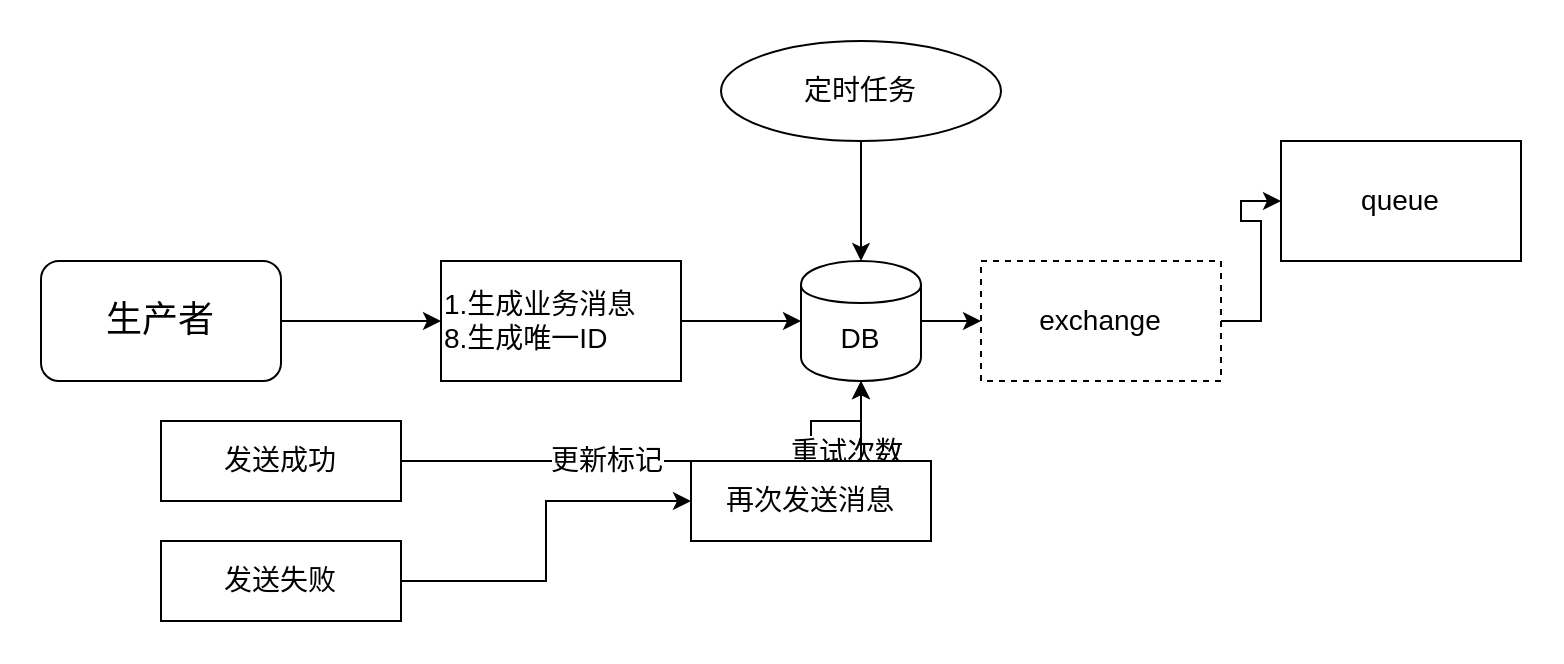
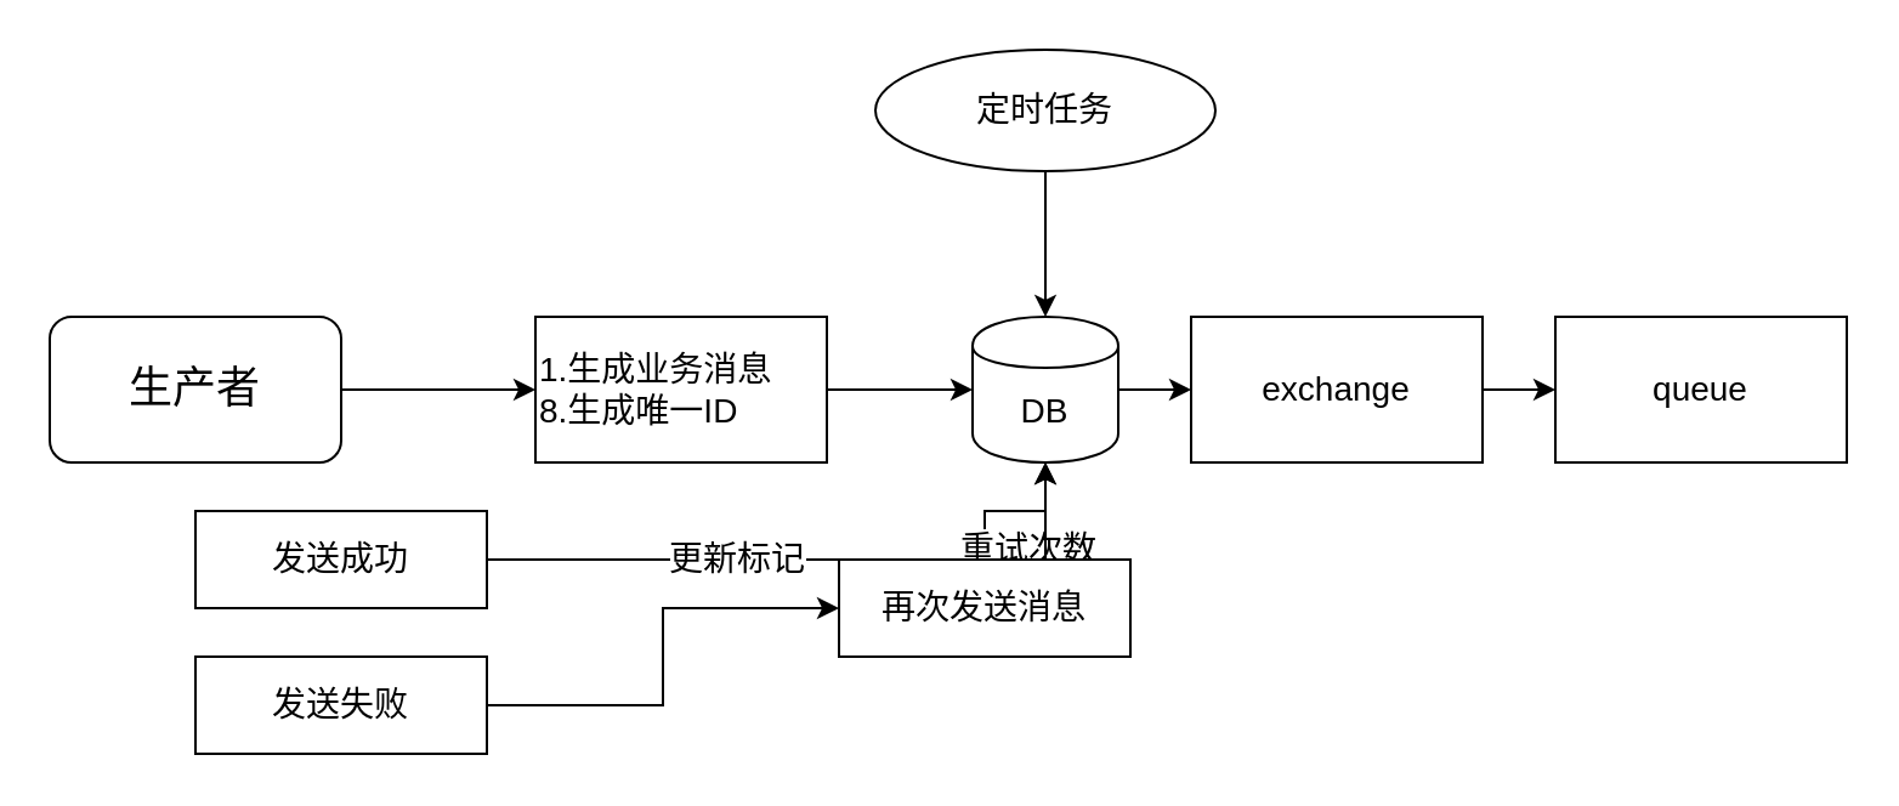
  <mxCell id="0" />
  <mxCell id="1" parent="0" />
  <mxCell id="2" value="" style="edgeStyle=orthogonalEdgeStyle;rounded=0;orthogonalLoop=1;jettySize=auto;html=1;fontSize=14;" edge="1" parent="1" source="3" target="8"><mxGeometry relative="1" as="geometry" /></mxCell>
  <mxCell id="3" value="1.生成业务消息&lt;br&gt;8.生成唯一ID" style="rounded=0;whiteSpace=wrap;html=1;fontSize=14;align=left;" vertex="1" parent="1"><mxGeometry x="220" y="130" width="120" height="60" as="geometry" /></mxCell>
  <mxCell id="4" value="" style="edgeStyle=orthogonalEdgeStyle;rounded=0;orthogonalLoop=1;jettySize=auto;html=1;fontSize=14;" edge="1" parent="1" source="5" target="6"><mxGeometry relative="1" as="geometry" /></mxCell>
- <mxCell id="5" value="exchange" style="whiteSpace=wrap;html=1;rounded=0;fontSize=14;align=center;dashed=1;" vertex="1" parent="1"><mxGeometry x="490" y="130" width="120" height="60" as="geometry" /></mxCell>
- <mxCell id="6" value="queue" style="whiteSpace=wrap;html=1;rounded=0;fontSize=14;" vertex="1" parent="1"><mxGeometry x="640" y="70" width="120" height="60" as="geometry" /></mxCell>
+ <mxCell id="5" value="exchange" style="whiteSpace=wrap;html=1;rounded=0;fontSize=14;align=center;" vertex="1" parent="1"><mxGeometry x="490" y="130" width="120" height="60" as="geometry" /></mxCell>
+ <mxCell id="6" value="queue" style="whiteSpace=wrap;html=1;rounded=0;fontSize=14;" vertex="1" parent="1"><mxGeometry x="640" y="130" width="120" height="60" as="geometry" /></mxCell>
  <mxCell id="7" value="" style="edgeStyle=orthogonalEdgeStyle;rounded=0;orthogonalLoop=1;jettySize=auto;html=1;fontSize=14;" edge="1" parent="1" source="8" target="5"><mxGeometry relative="1" as="geometry" /></mxCell>
  <mxCell id="8" value="DB" style="shape=cylinder;whiteSpace=wrap;html=1;boundedLbl=1;backgroundOutline=1;rounded=0;fontSize=14;align=center;" vertex="1" parent="1"><mxGeometry x="400" y="130" width="60" height="60" as="geometry" /></mxCell>
  <mxCell id="9" style="edgeStyle=orthogonalEdgeStyle;rounded=0;orthogonalLoop=1;jettySize=auto;html=1;fontSize=14;entryX=0.5;entryY=1;entryDx=0;entryDy=0;" edge="1" parent="1" source="11" target="8"><mxGeometry relative="1" as="geometry"><mxPoint x="420" y="190" as="targetPoint" /></mxGeometry></mxCell>
  <mxCell id="10" value="重试次数" style="edgeLabel;html=1;align=center;verticalAlign=middle;resizable=0;points=[];fontSize=14;" vertex="1" connectable="0" parent="9"><mxGeometry x="0.231" y="-3" relative="1" as="geometry"><mxPoint x="-3" y="12" as="offset" /></mxGeometry></mxCell>
  <mxCell id="11" value="再次发送消息" style="rounded=0;whiteSpace=wrap;html=1;fontSize=14;align=center;" vertex="1" parent="1"><mxGeometry x="345" y="230" width="120" height="40" as="geometry" /></mxCell>
  <mxCell id="12" style="edgeStyle=orthogonalEdgeStyle;rounded=0;orthogonalLoop=1;jettySize=auto;html=1;entryX=0.5;entryY=0;entryDx=0;entryDy=0;fontSize=14;" edge="1" parent="1" source="13" target="8"><mxGeometry relative="1" as="geometry" /></mxCell>
  <mxCell id="13" value="定时任务" style="ellipse;whiteSpace=wrap;html=1;fontSize=14;align=center;" vertex="1" parent="1"><mxGeometry x="360" y="20" width="140" height="50" as="geometry" /></mxCell>
  <mxCell id="14" style="edgeStyle=orthogonalEdgeStyle;rounded=0;orthogonalLoop=1;jettySize=auto;html=1;entryX=0;entryY=0.5;entryDx=0;entryDy=0;fontSize=14;" edge="1" parent="1" source="15" target="3"><mxGeometry relative="1" as="geometry" /></mxCell>
  <mxCell id="15" value="&lt;font style=&quot;font-size: 18px&quot;&gt;生产者&lt;/font&gt;" style="rounded=1;whiteSpace=wrap;html=1;fontSize=14;align=center;" vertex="1" parent="1"><mxGeometry x="20" y="130" width="120" height="60" as="geometry" /></mxCell>
  <mxCell id="16" style="edgeStyle=orthogonalEdgeStyle;rounded=0;orthogonalLoop=1;jettySize=auto;html=1;entryX=0;entryY=0.5;entryDx=0;entryDy=0;fontSize=14;" edge="1" parent="1" source="17" target="11"><mxGeometry relative="1" as="geometry" /></mxCell>
  <mxCell id="17" value="发送失败" style="rounded=0;whiteSpace=wrap;html=1;fontSize=14;align=center;" vertex="1" parent="1"><mxGeometry x="80" y="270" width="120" height="40" as="geometry" /></mxCell>
  <mxCell id="18" style="edgeStyle=orthogonalEdgeStyle;rounded=0;orthogonalLoop=1;jettySize=auto;html=1;fontSize=14;entryX=0.5;entryY=1;entryDx=0;entryDy=0;" edge="1" parent="1" source="20" target="8"><mxGeometry relative="1" as="geometry"><mxPoint x="420" y="190" as="targetPoint" /></mxGeometry></mxCell>
  <mxCell id="19" value="更新标记" style="edgeLabel;html=1;align=center;verticalAlign=middle;resizable=0;points=[];fontSize=14;" vertex="1" connectable="0" parent="18"><mxGeometry x="-0.248" y="1" relative="1" as="geometry"><mxPoint as="offset" /></mxGeometry></mxCell>
  <mxCell id="20" value="发送成功" style="rounded=0;whiteSpace=wrap;html=1;fontSize=14;align=center;" vertex="1" parent="1"><mxGeometry x="80" y="210" width="120" height="40" as="geometry" /></mxCell>
